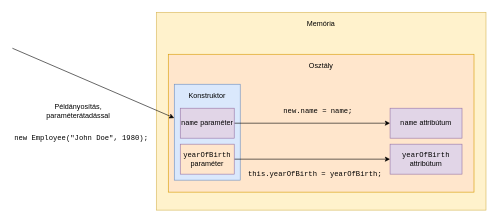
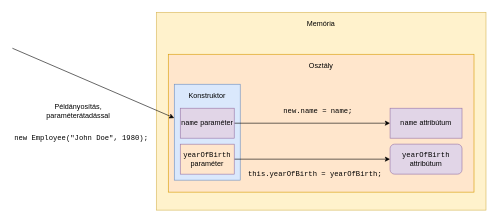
  <mxCell id="0" />
  <mxCell id="1" parent="0" />
  <mxCell id="2" value="" style="rounded=0;whiteSpace=wrap;html=1;fillColor=#fff2cc;strokeColor=#d6b656;" vertex="1" parent="1"><mxGeometry x="260" y="20" width="550" height="330" as="geometry" /></mxCell>
  <mxCell id="3" value="" style="rounded=0;whiteSpace=wrap;html=1;fillColor=#ffe6cc;strokeColor=#d79b00;" vertex="1" parent="1"><mxGeometry x="280" y="90" width="510" height="230" as="geometry" /></mxCell>
  <mxCell id="4" value="" style="endArrow=classic;html=1;" edge="1" parent="1" target="5"><mxGeometry width="50" height="50" relative="1" as="geometry"><mxPoint x="20" y="80" as="sourcePoint" /><mxPoint x="160" y="160" as="targetPoint" /></mxGeometry></mxCell>
  <mxCell id="5" value="" style="rounded=0;whiteSpace=wrap;html=1;fillColor=#dae8fc;strokeColor=#6c8ebf;" vertex="1" parent="1"><mxGeometry x="290" y="140" width="110" height="160" as="geometry" /></mxCell>
  <mxCell id="6" value="Konstruktor" style="text;html=1;strokeColor=none;fillColor=none;align=center;verticalAlign=middle;whiteSpace=wrap;rounded=0;" vertex="1" parent="1"><mxGeometry x="325" y="150" width="40" height="20" as="geometry" /></mxCell>
  <mxCell id="7" value="Osztály" style="text;html=1;strokeColor=none;fillColor=none;align=center;verticalAlign=middle;whiteSpace=wrap;rounded=0;" vertex="1" parent="1"><mxGeometry x="515" y="100" width="40" height="20" as="geometry" /></mxCell>
  <mxCell id="8" style="edgeStyle=orthogonalEdgeStyle;rounded=0;orthogonalLoop=1;jettySize=auto;html=1;exitX=1;exitY=0.5;exitDx=0;exitDy=0;" edge="1" parent="1" source="9" target="10"><mxGeometry relative="1" as="geometry" /></mxCell>
  <mxCell id="9" value="&lt;font face=&quot;Courier New&quot;&gt;name&lt;/font&gt; paraméter" style="rounded=0;whiteSpace=wrap;html=1;fillColor=#e1d5e7;strokeColor=#9673a6;" vertex="1" parent="1"><mxGeometry x="300" y="180" width="90" height="50" as="geometry" /></mxCell>
  <mxCell id="10" value="&lt;font face=&quot;Courier New&quot;&gt;name&lt;/font&gt; attribútum" style="rounded=0;whiteSpace=wrap;html=1;fillColor=#e1d5e7;strokeColor=#9673a6;" vertex="1" parent="1"><mxGeometry x="650" y="180" width="120" height="50" as="geometry" /></mxCell>
  <mxCell id="11" style="edgeStyle=orthogonalEdgeStyle;rounded=0;orthogonalLoop=1;jettySize=auto;html=1;exitX=1;exitY=0.5;exitDx=0;exitDy=0;entryX=0;entryY=0.5;entryDx=0;entryDy=0;" edge="1" parent="1" source="12" target="13"><mxGeometry relative="1" as="geometry" /></mxCell>
  <mxCell id="12" value="&lt;div&gt;&lt;font face=&quot;Courier New&quot;&gt;yearOfBirth&lt;/font&gt;&lt;/div&gt;&lt;div&gt;paraméter&lt;br&gt;&lt;/div&gt;" style="rounded=0;whiteSpace=wrap;html=1;fillColor=#ffe6cc;strokeColor=#9673a6;" vertex="1" parent="1"><mxGeometry x="300" y="240" width="90" height="50" as="geometry" /></mxCell>
- <mxCell id="13" value="&lt;font face=&quot;Courier New&quot;&gt;yearOfBirth&lt;/font&gt; attribútum" style="rounded=0;whiteSpace=wrap;html=1;fillColor=#e1d5e7;strokeColor=#9673a6;" vertex="1" parent="1"><mxGeometry x="650" y="240" width="120" height="50" as="geometry" /></mxCell>
+ <mxCell id="13" value="&lt;font face=&quot;Courier New&quot;&gt;yearOfBirth&lt;/font&gt; attribútum" style="whiteSpace=wrap;html=1;fillColor=#e1d5e7;strokeColor=#9673a6;rounded=1;" vertex="1" parent="1"><mxGeometry x="650" y="240" width="120" height="50" as="geometry" /></mxCell>
  <mxCell id="14" value="Memória" style="text;html=1;strokeColor=none;fillColor=none;align=center;verticalAlign=middle;whiteSpace=wrap;rounded=0;" vertex="1" parent="1"><mxGeometry x="515" y="30" width="40" height="20" as="geometry" /></mxCell>
  <mxCell id="15" value="Példányosítás, paraméterátadással" style="text;html=1;strokeColor=none;fillColor=none;align=center;verticalAlign=middle;whiteSpace=wrap;rounded=0;" vertex="1" parent="1"><mxGeometry x="110" y="175" width="40" height="20" as="geometry" /></mxCell>
  <mxCell id="16" value="new Employee(&quot;John Doe&quot;, 1980);" style="text;html=1;strokeColor=none;fillColor=none;align=center;verticalAlign=middle;whiteSpace=wrap;rounded=0;fontFamily=Courier New;" vertex="1" parent="1"><mxGeometry x="20" y="220" width="230" height="20" as="geometry" /></mxCell>
  <mxCell id="17" value="this.yearOfBirth = yearOfBirth;" style="text;html=1;strokeColor=none;fillColor=none;align=center;verticalAlign=middle;whiteSpace=wrap;rounded=0;fontFamily=Courier New;" vertex="1" parent="1"><mxGeometry x="400" y="280" width="250" height="20" as="geometry" /></mxCell>
  <mxCell id="18" value="new.name = name;" style="text;html=1;strokeColor=none;fillColor=none;align=center;verticalAlign=middle;whiteSpace=wrap;rounded=0;fontFamily=Courier New;" vertex="1" parent="1"><mxGeometry x="405" y="175" width="250" height="20" as="geometry" /></mxCell>
